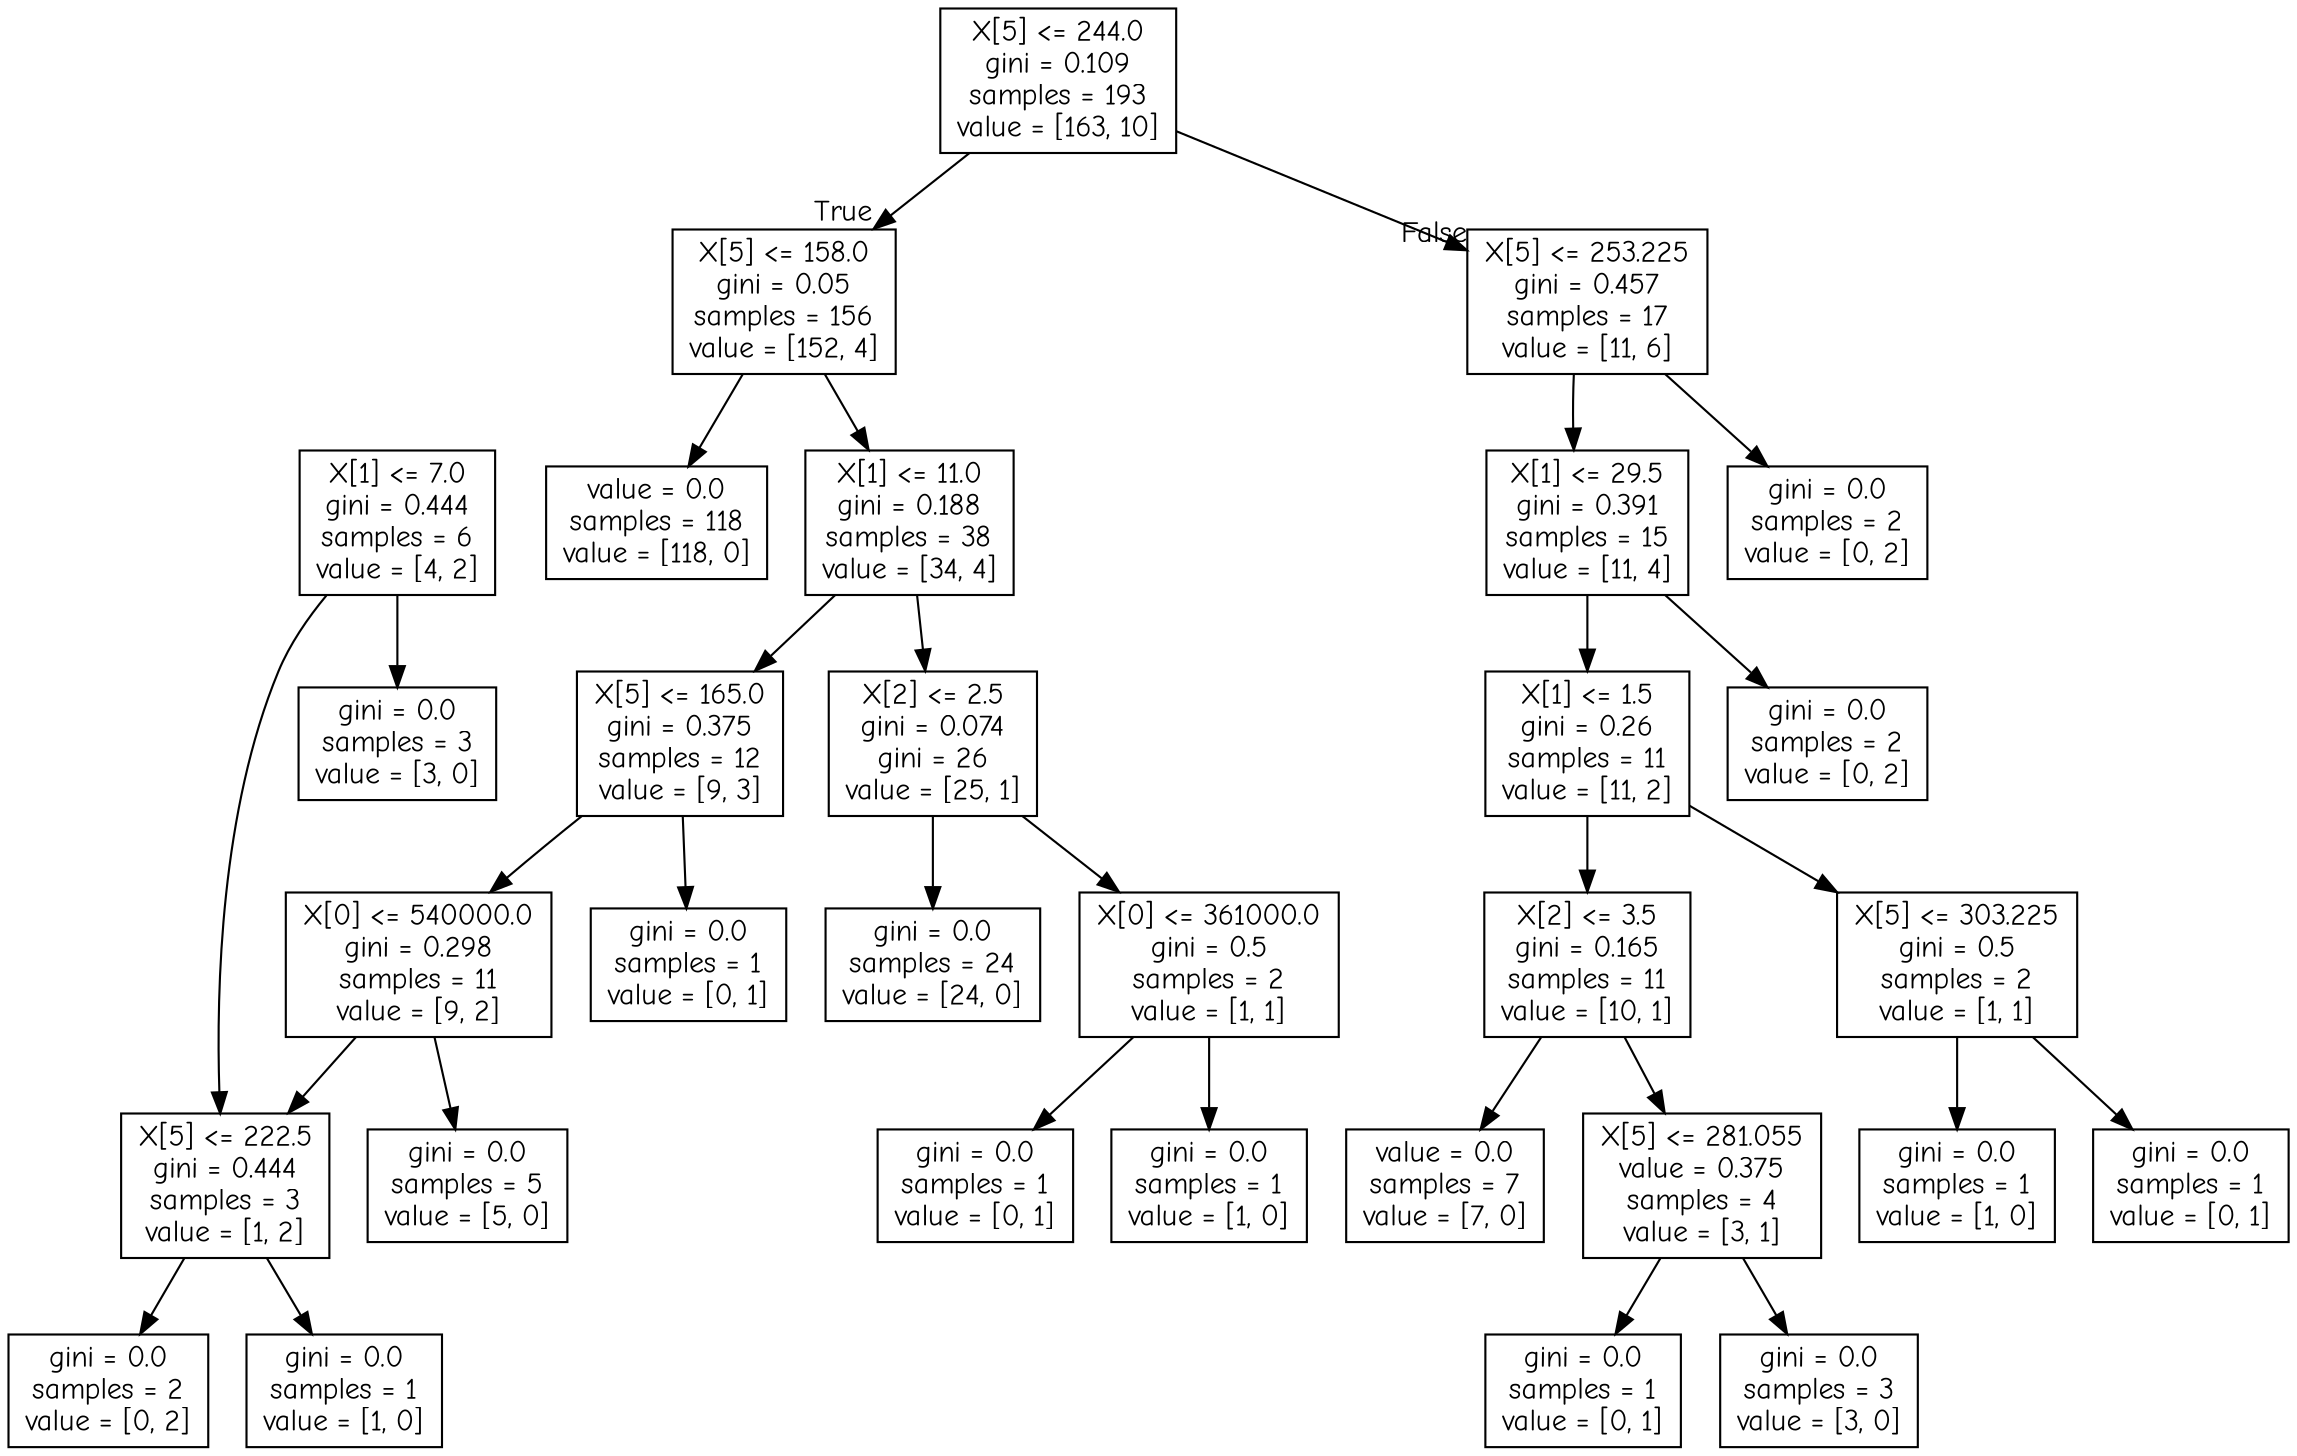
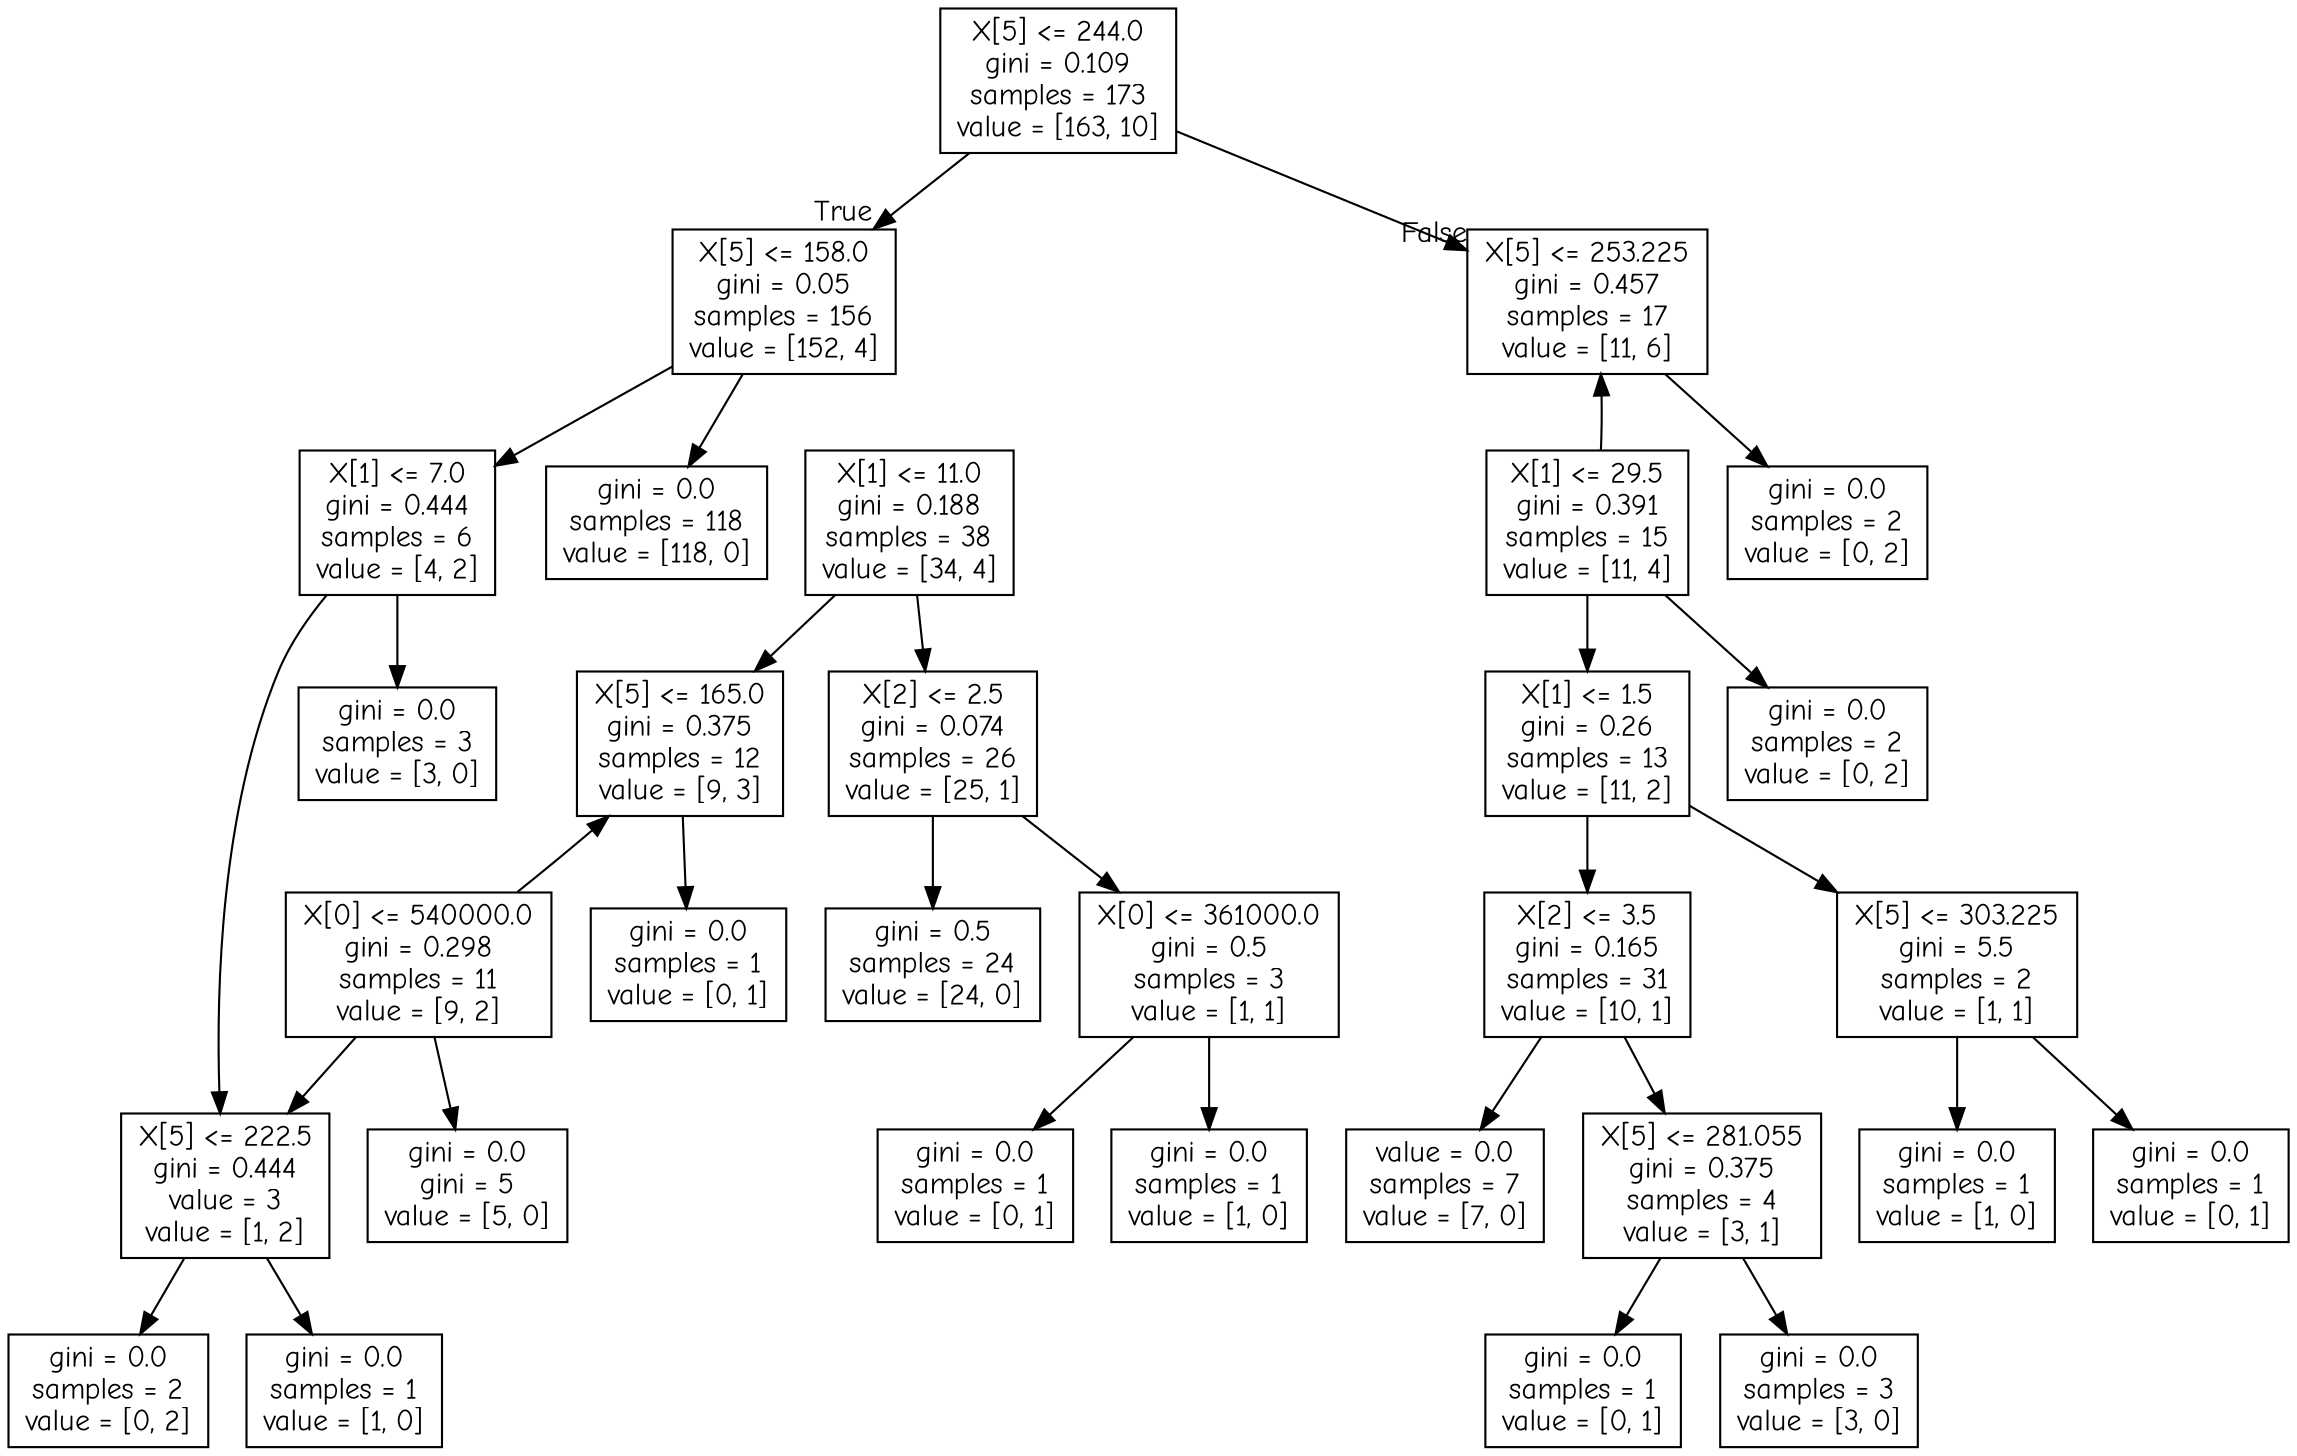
  digraph {
    fontname="Comic Neue"
    node [fontname="Comic Neue" shape=box]
    edge [fontname="Comic Neue"]
-   n1 [label="X[5] <= 244.0\ngini = 0.109\nsamples = 193\nvalue = [163, 10]"]
+   n1 [label="X[5] <= 244.0\ngini = 0.109\nsamples = 173\nvalue = [163, 10]"]
    n2 [label="X[5] <= 158.0\ngini = 0.05\nsamples = 156\nvalue = [152, 4]"]
    n3 [label="X[5] <= 253.225\ngini = 0.457\nsamples = 17\nvalue = [11, 6]"]
-   n4 [label="value = 0.0\nsamples = 118\nvalue = [118, 0]"]
+   n4 [label="gini = 0.0\nsamples = 118\nvalue = [118, 0]"]
    n5 [label="X[1] <= 11.0\ngini = 0.188\nsamples = 38\nvalue = [34, 4]"]
    n6 [label="gini = 0.0\nsamples = 2\nvalue = [0, 2]"]
    n7 [label="X[1] <= 29.5\ngini = 0.391\nsamples = 15\nvalue = [11, 4]"]
    n8 [label="X[5] <= 165.0\ngini = 0.375\nsamples = 12\nvalue = [9, 3]"]
-   n9 [label="X[2] <= 2.5\ngini = 0.074\ngini = 26\nvalue = [25, 1]"]
+   n9 [label="X[2] <= 2.5\ngini = 0.074\nsamples = 26\nvalue = [25, 1]"]
    n10 [label="gini = 0.0\nsamples = 1\nvalue = [0, 1]"]
    n11 [label="X[0] <= 540000.0\ngini = 0.298\nsamples = 11\nvalue = [9, 2]"]
-   n12 [label="X[0] <= 361000.0\ngini = 0.5\nsamples = 2\nvalue = [1, 1]"]
-   n13 [label="gini = 0.0\nsamples = 24\nvalue = [24, 0]"]
-   n14 [label="gini = 0.0\nsamples = 5\nvalue = [5, 0]"]
-   n15 [label="X[5] <= 222.5\ngini = 0.444\nsamples = 3\nvalue = [1, 2]"]
+   n12 [label="X[0] <= 361000.0\ngini = 0.5\nsamples = 3\nvalue = [1, 1]"]
+   n13 [label="gini = 0.5\nsamples = 24\nvalue = [24, 0]"]
+   n14 [label="gini = 0.0\ngini = 5\nvalue = [5, 0]"]
+   n15 [label="X[5] <= 222.5\ngini = 0.444\nvalue = 3\nvalue = [1, 2]"]
    n16 [label="X[1] <= 7.0\ngini = 0.444\nsamples = 6\nvalue = [4, 2]"]
    n17 [label="gini = 0.0\nsamples = 3\nvalue = [3, 0]"]
    n18 [label="gini = 0.0\nsamples = 2\nvalue = [0, 2]"]
    n19 [label="gini = 0.0\nsamples = 1\nvalue = [1, 0]"]
    n20 [label="gini = 0.0\nsamples = 1\nvalue = [0, 1]"]
    n21 [label="gini = 0.0\nsamples = 1\nvalue = [1, 0]"]
-   n22 [label="X[1] <= 1.5\ngini = 0.26\nsamples = 11\nvalue = [11, 2]"]
+   n22 [label="X[1] <= 1.5\ngini = 0.26\nsamples = 13\nvalue = [11, 2]"]
    n23 [label="gini = 0.0\nsamples = 2\nvalue = [0, 2]"]
-   n24 [label="X[5] <= 303.225\ngini = 0.5\nsamples = 2\nvalue = [1, 1]"]
-   n25 [label="X[2] <= 3.5\ngini = 0.165\nsamples = 11\nvalue = [10, 1]"]
+   n24 [label="X[5] <= 303.225\ngini = 5.5\nsamples = 2\nvalue = [1, 1]"]
+   n25 [label="X[2] <= 3.5\ngini = 0.165\nsamples = 31\nvalue = [10, 1]"]
    n26 [label="gini = 0.0\nsamples = 1\nvalue = [1, 0]"]
    n27 [label="gini = 0.0\nsamples = 1\nvalue = [0, 1]"]
    n28 [label="value = 0.0\nsamples = 7\nvalue = [7, 0]"]
-   n29 [label="X[5] <= 281.055\nvalue = 0.375\nsamples = 4\nvalue = [3, 1]"]
+   n29 [label="X[5] <= 281.055\ngini = 0.375\nsamples = 4\nvalue = [3, 1]"]
    n30 [label="gini = 0.0\nsamples = 1\nvalue = [0, 1]"]
    n31 [label="gini = 0.0\nsamples = 3\nvalue = [3, 0]"]
    n1 -> n2 [headlabel=True labelangle=45 labeldistance=2.5]
    n1 -> n3 [headlabel=False labelangle=-45 labeldistance=2.5]
    n2 -> n4
-   n2 -> n5
+   n2 -> n16
    n3 -> n6
-   n3 -> n7
+   n7 -> n3
    n5 -> n8
    n5 -> n9
    n7 -> n22
    n7 -> n23
    n8 -> n10
-   n8 -> n11
+   n11 -> n8
    n9 -> n12
    n9 -> n13
    n11 -> n14
    n11 -> n15
    n12 -> n20
    n12 -> n21
    n15 -> n18
    n15 -> n19
    n16 -> n15
    n16 -> n17
    n22 -> n24
    n22 -> n25
    n24 -> n26
    n24 -> n27
    n25 -> n28
    n25 -> n29
    n29 -> n30
    n29 -> n31
  }
